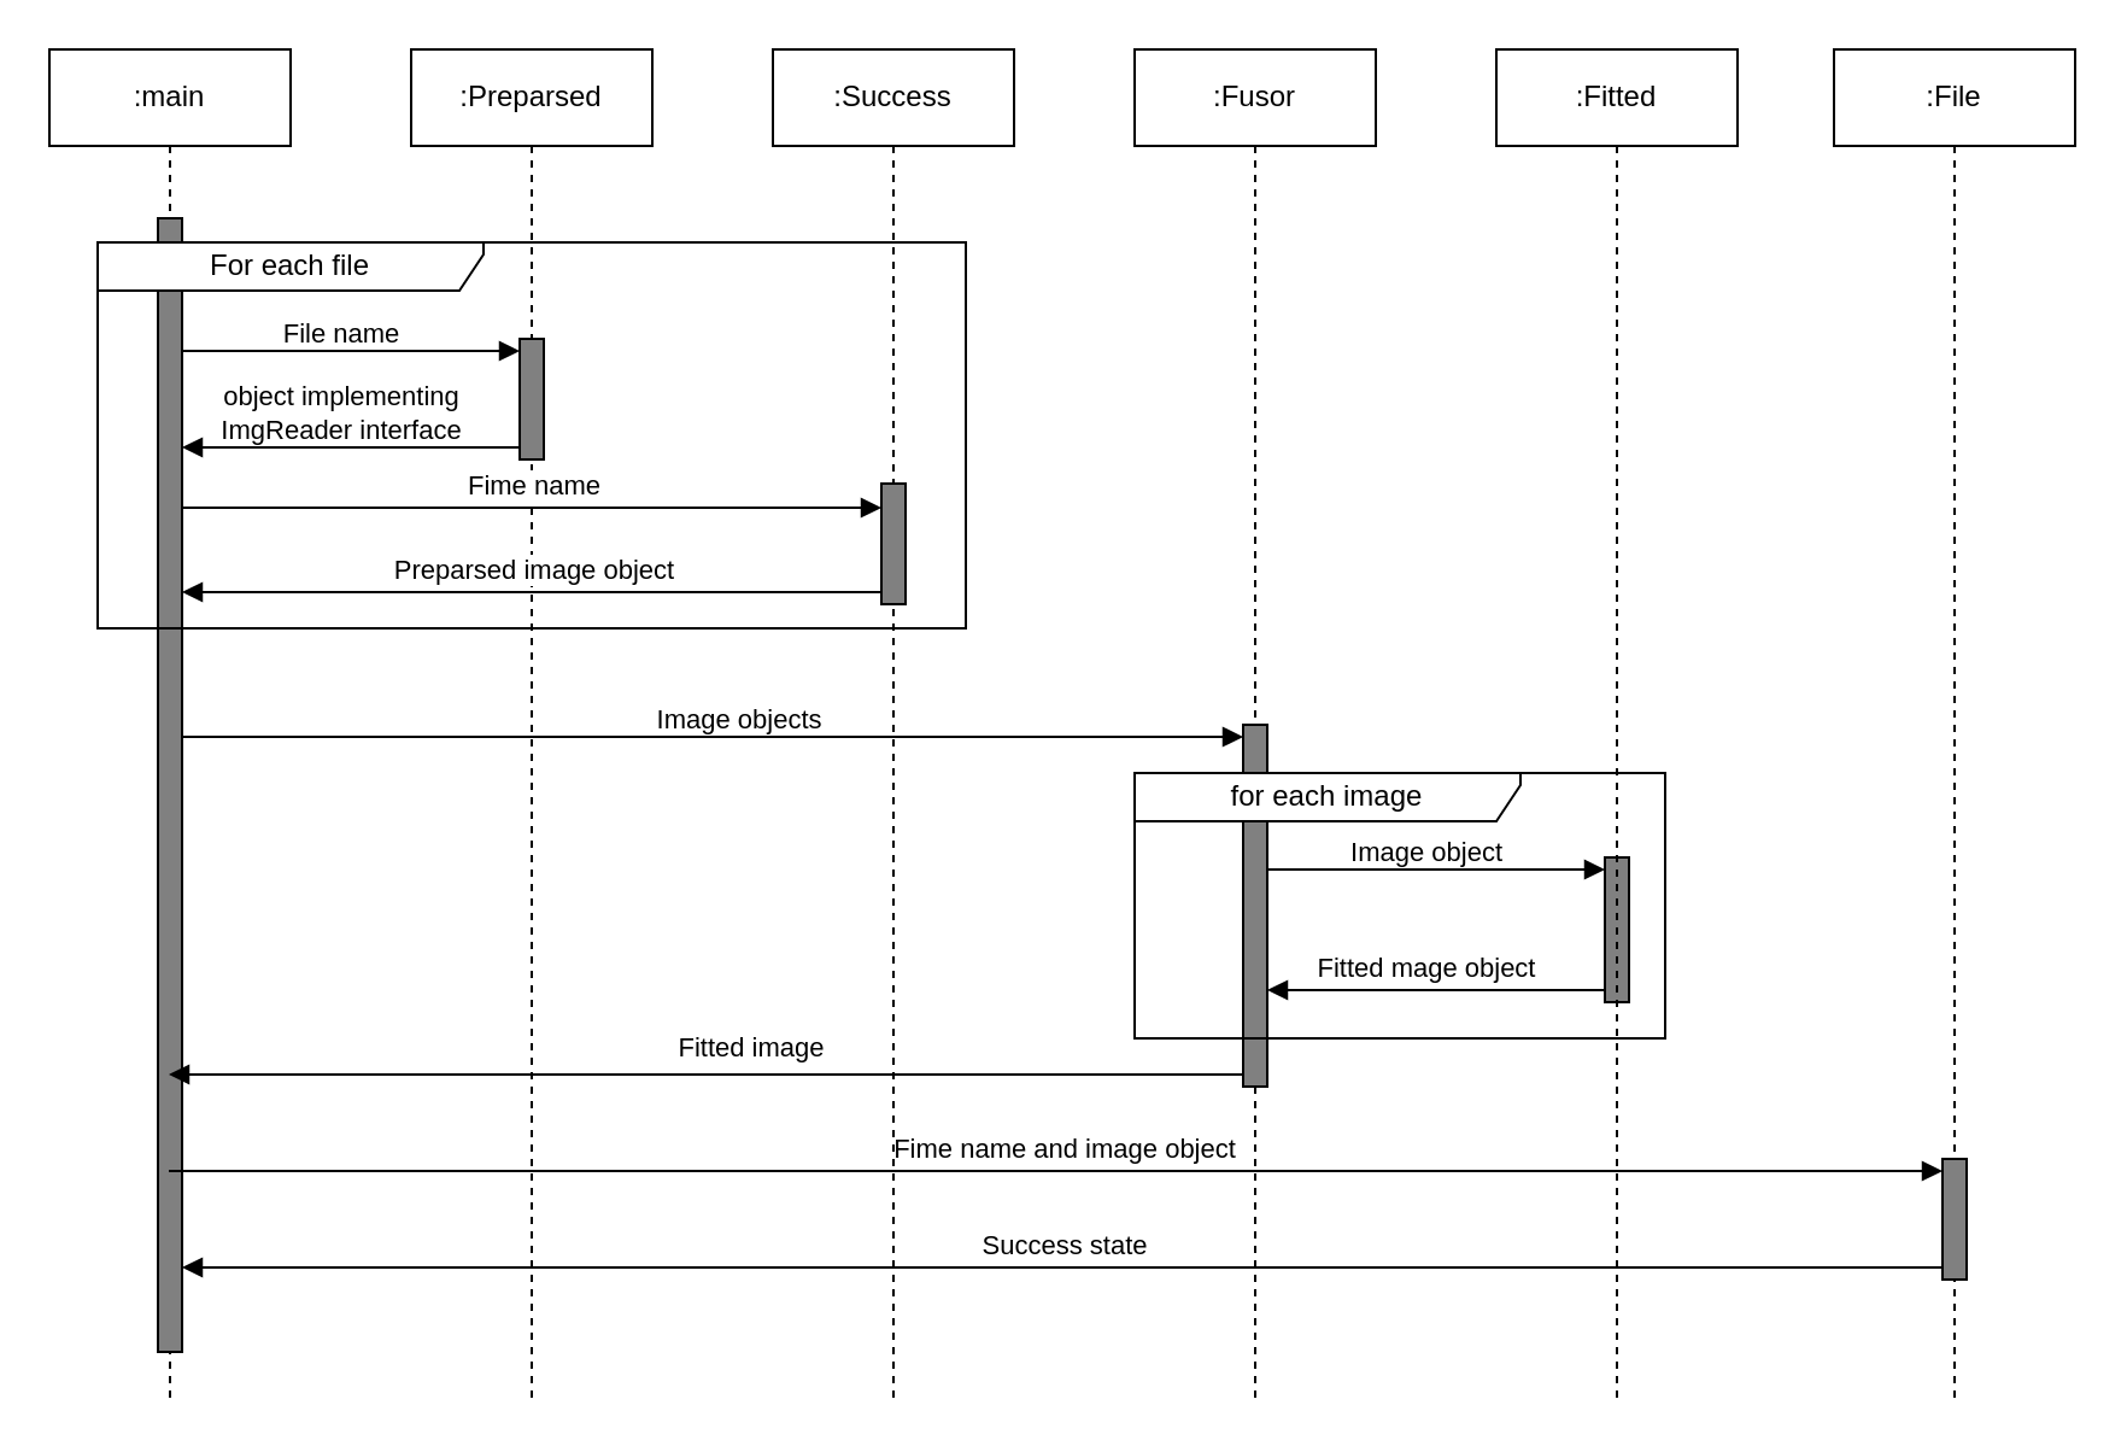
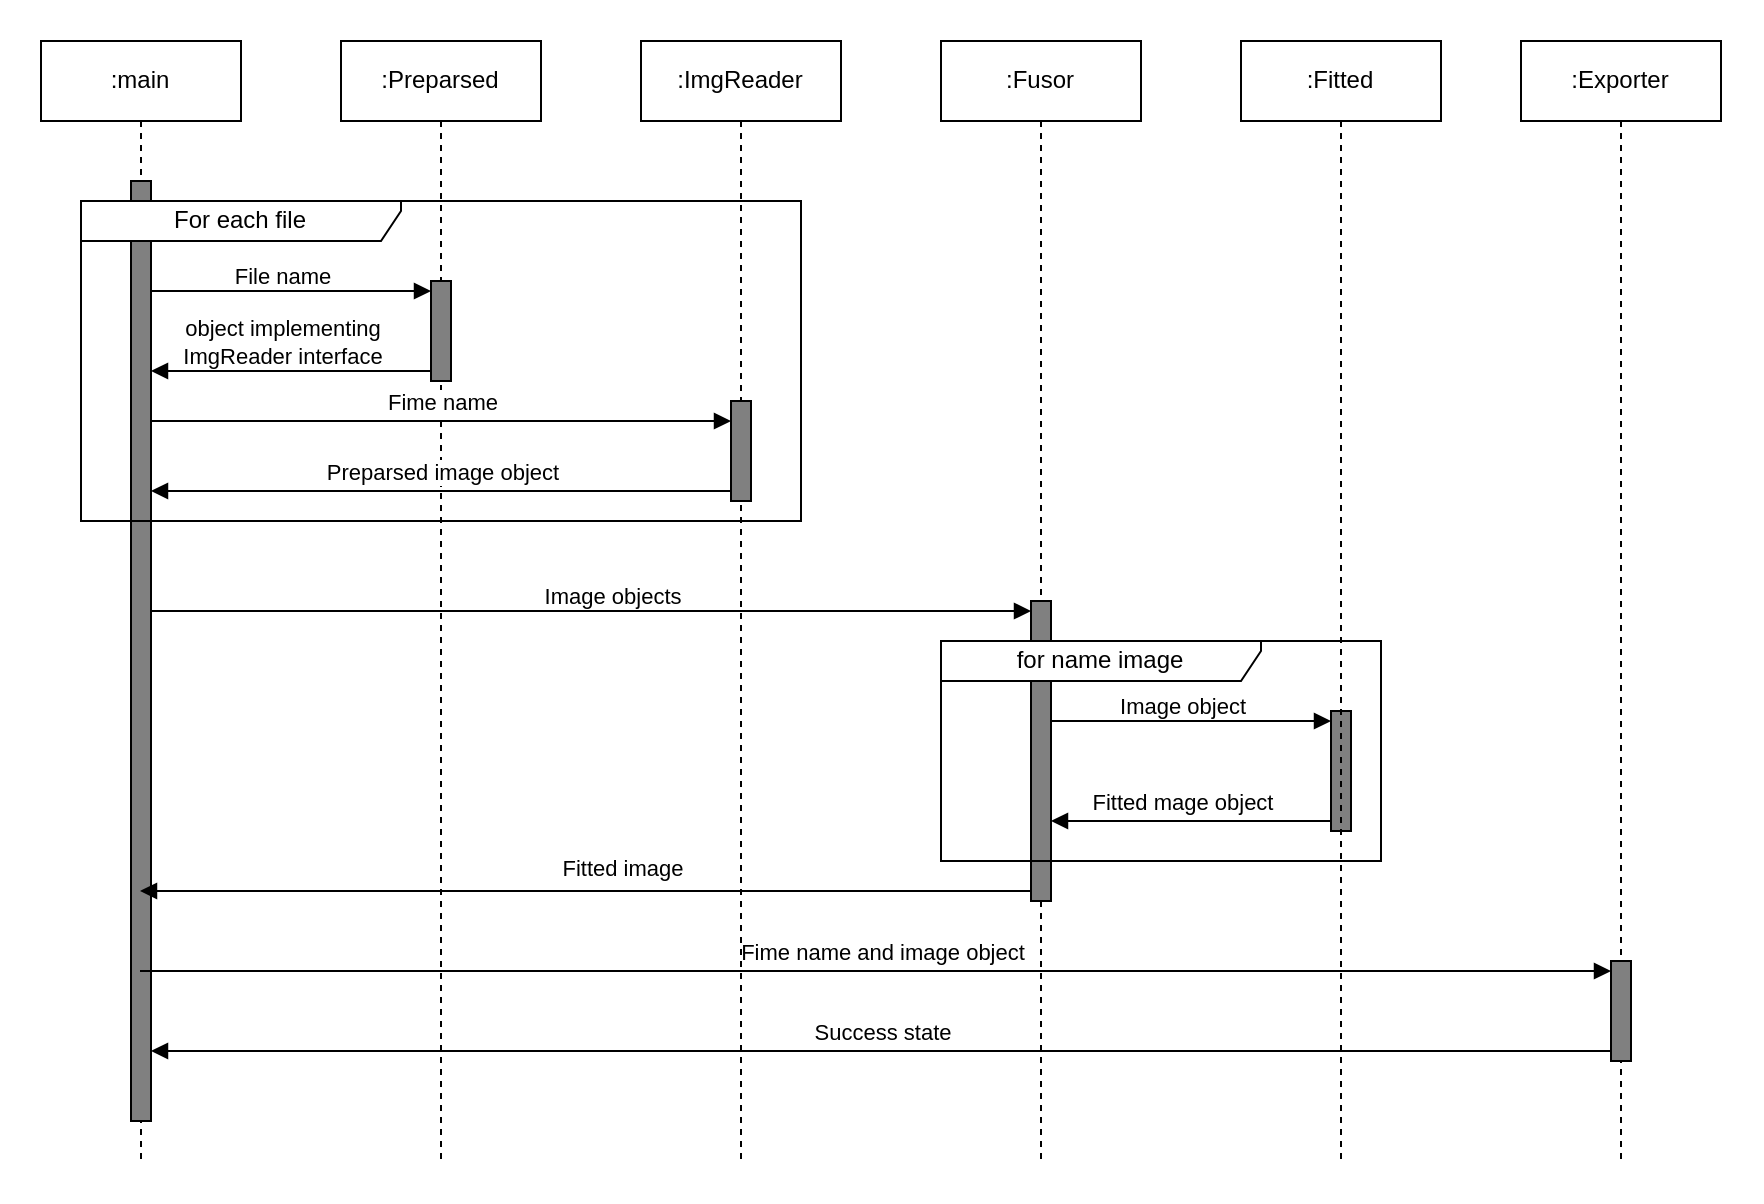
  <mxCell id="0" />
  <mxCell id="1" parent="0" />
  <mxCell id="2" value=":main" style="shape=umlLifeline;perimeter=lifelinePerimeter;whiteSpace=wrap;html=1;container=1;dropTarget=0;collapsible=0;recursiveResize=0;outlineConnect=0;portConstraint=eastwest;newEdgeStyle={&quot;edgeStyle&quot;:&quot;elbowEdgeStyle&quot;,&quot;elbow&quot;:&quot;vertical&quot;,&quot;curved&quot;:0,&quot;rounded&quot;:0};" parent="1" vertex="1"><mxGeometry x="20" y="20" width="100" height="560" as="geometry" /></mxCell>
  <mxCell id="3" value="" style="html=1;points=[[0,0,0,0,5],[0,1,0,0,-5],[1,0,0,0,5],[1,1,0,0,-5]];perimeter=orthogonalPerimeter;outlineConnect=0;targetShapes=umlLifeline;portConstraint=eastwest;newEdgeStyle={&quot;curved&quot;:0,&quot;rounded&quot;:0};fillColor=#808080;" parent="2" vertex="1"><mxGeometry x="45" y="70" width="10" height="470" as="geometry" /></mxCell>
  <mxCell id="4" value=":Preparsed" style="shape=umlLifeline;perimeter=lifelinePerimeter;whiteSpace=wrap;html=1;container=1;dropTarget=0;collapsible=0;recursiveResize=0;outlineConnect=0;portConstraint=eastwest;newEdgeStyle={&quot;edgeStyle&quot;:&quot;elbowEdgeStyle&quot;,&quot;elbow&quot;:&quot;vertical&quot;,&quot;curved&quot;:0,&quot;rounded&quot;:0};" parent="1" vertex="1"><mxGeometry x="170" y="20" width="100" height="560" as="geometry" /></mxCell>
- <mxCell id="5" value=":Success" style="shape=umlLifeline;perimeter=lifelinePerimeter;whiteSpace=wrap;html=1;container=1;dropTarget=0;collapsible=0;recursiveResize=0;outlineConnect=0;portConstraint=eastwest;newEdgeStyle={&quot;edgeStyle&quot;:&quot;elbowEdgeStyle&quot;,&quot;elbow&quot;:&quot;vertical&quot;,&quot;curved&quot;:0,&quot;rounded&quot;:0};" parent="1" vertex="1"><mxGeometry x="320" y="20" width="100" height="560" as="geometry" /></mxCell>
+ <mxCell id="5" value=":ImgReader" style="shape=umlLifeline;perimeter=lifelinePerimeter;whiteSpace=wrap;html=1;container=1;dropTarget=0;collapsible=0;recursiveResize=0;outlineConnect=0;portConstraint=eastwest;newEdgeStyle={&quot;edgeStyle&quot;:&quot;elbowEdgeStyle&quot;,&quot;elbow&quot;:&quot;vertical&quot;,&quot;curved&quot;:0,&quot;rounded&quot;:0};" parent="1" vertex="1"><mxGeometry x="320" y="20" width="100" height="560" as="geometry" /></mxCell>
  <mxCell id="6" value=":Fusor" style="shape=umlLifeline;perimeter=lifelinePerimeter;whiteSpace=wrap;html=1;container=1;dropTarget=0;collapsible=0;recursiveResize=0;outlineConnect=0;portConstraint=eastwest;newEdgeStyle={&quot;edgeStyle&quot;:&quot;elbowEdgeStyle&quot;,&quot;elbow&quot;:&quot;vertical&quot;,&quot;curved&quot;:0,&quot;rounded&quot;:0};" parent="1" vertex="1"><mxGeometry x="470" y="20" width="100" height="560" as="geometry" /></mxCell>
  <mxCell id="7" value="" style="html=1;points=[[0,0,0,0,5],[0,1,0,0,-5],[1,0,0,0,5],[1,1,0,0,-5]];perimeter=orthogonalPerimeter;outlineConnect=0;targetShapes=umlLifeline;portConstraint=eastwest;newEdgeStyle={&quot;curved&quot;:0,&quot;rounded&quot;:0};fillColor=#808080;" parent="6" vertex="1"><mxGeometry x="45" y="280" width="10" height="150" as="geometry" /></mxCell>
  <mxCell id="8" value="" style="html=1;points=[[0,0,0,0,5],[0,1,0,0,-5],[1,0,0,0,5],[1,1,0,0,-5]];perimeter=orthogonalPerimeter;outlineConnect=0;targetShapes=umlLifeline;portConstraint=eastwest;newEdgeStyle={&quot;curved&quot;:0,&quot;rounded&quot;:0};fillColor=#808080;" vertex="1" parent="6"><mxGeometry x="195" y="335" width="10" height="60" as="geometry" /></mxCell>
- <mxCell id="9" value="for each image" style="shape=umlFrame;whiteSpace=wrap;html=1;pointerEvents=0;recursiveResize=0;container=1;collapsible=0;width=160;height=20;" vertex="1" parent="6"><mxGeometry y="300" width="220" height="110" as="geometry" /></mxCell>
+ <mxCell id="9" value="for name image" style="shape=umlFrame;whiteSpace=wrap;html=1;pointerEvents=0;recursiveResize=0;container=1;collapsible=0;width=160;height=20;" vertex="1" parent="6"><mxGeometry y="300" width="220" height="110" as="geometry" /></mxCell>
  <mxCell id="10" value="" style="html=1;verticalAlign=bottom;labelBackgroundColor=none;endArrow=block;endFill=1;rounded=0;entryX=0;entryY=0;entryDx=0;entryDy=5;entryPerimeter=0;" edge="1" parent="6" source="7" target="8"><mxGeometry width="160" relative="1" as="geometry"><mxPoint x="76" y="340" as="sourcePoint" /><mxPoint x="216" y="340" as="targetPoint" /></mxGeometry></mxCell>
  <mxCell id="11" value="Image object" style="edgeLabel;html=1;align=center;verticalAlign=middle;resizable=0;points=[];" vertex="1" connectable="0" parent="10"><mxGeometry x="0.1" y="-2" relative="1" as="geometry"><mxPoint x="-12" y="-10" as="offset" /></mxGeometry></mxCell>
  <mxCell id="12" value="" style="html=1;verticalAlign=bottom;labelBackgroundColor=none;endArrow=block;endFill=1;rounded=0;exitX=0;exitY=1;exitDx=0;exitDy=-5;exitPerimeter=0;" edge="1" parent="6" source="8" target="7"><mxGeometry width="160" relative="1" as="geometry"><mxPoint x="215" y="390" as="sourcePoint" /><mxPoint x="75" y="390" as="targetPoint" /></mxGeometry></mxCell>
  <mxCell id="13" value="Fitted mage object" style="edgeLabel;html=1;align=center;verticalAlign=middle;resizable=0;points=[];" vertex="1" connectable="0" parent="12"><mxGeometry x="0.1" y="-2" relative="1" as="geometry"><mxPoint x="2" y="-8" as="offset" /></mxGeometry></mxCell>
  <mxCell id="14" value=":Fitted" style="shape=umlLifeline;perimeter=lifelinePerimeter;whiteSpace=wrap;html=1;container=1;dropTarget=0;collapsible=0;recursiveResize=0;outlineConnect=0;portConstraint=eastwest;newEdgeStyle={&quot;edgeStyle&quot;:&quot;elbowEdgeStyle&quot;,&quot;elbow&quot;:&quot;vertical&quot;,&quot;curved&quot;:0,&quot;rounded&quot;:0};" parent="1" vertex="1"><mxGeometry x="620" y="20" width="100" height="560" as="geometry" /></mxCell>
- <mxCell id="15" value=":File" style="shape=umlLifeline;perimeter=lifelinePerimeter;whiteSpace=wrap;html=1;container=1;dropTarget=0;collapsible=0;recursiveResize=0;outlineConnect=0;portConstraint=eastwest;newEdgeStyle={&quot;edgeStyle&quot;:&quot;elbowEdgeStyle&quot;,&quot;elbow&quot;:&quot;vertical&quot;,&quot;curved&quot;:0,&quot;rounded&quot;:0};" parent="1" vertex="1"><mxGeometry x="760" y="20" width="100" height="560" as="geometry" /></mxCell>
+ <mxCell id="15" value=":Exporter" style="shape=umlLifeline;perimeter=lifelinePerimeter;whiteSpace=wrap;html=1;container=1;dropTarget=0;collapsible=0;recursiveResize=0;outlineConnect=0;portConstraint=eastwest;newEdgeStyle={&quot;edgeStyle&quot;:&quot;elbowEdgeStyle&quot;,&quot;elbow&quot;:&quot;vertical&quot;,&quot;curved&quot;:0,&quot;rounded&quot;:0};" parent="1" vertex="1"><mxGeometry x="760" y="20" width="100" height="560" as="geometry" /></mxCell>
  <mxCell id="16" value="" style="html=1;points=[[0,0,0,0,5],[0,1,0,0,-5],[1,0,0,0,5],[1,1,0,0,-5]];perimeter=orthogonalPerimeter;outlineConnect=0;targetShapes=umlLifeline;portConstraint=eastwest;newEdgeStyle={&quot;curved&quot;:0,&quot;rounded&quot;:0};fillColor=#808080;" parent="15" vertex="1"><mxGeometry x="45" y="460" width="10" height="50" as="geometry" /></mxCell>
  <mxCell id="17" value="For each file" style="shape=umlFrame;whiteSpace=wrap;html=1;pointerEvents=0;recursiveResize=0;container=1;collapsible=0;width=160;height=20;" vertex="1" parent="1"><mxGeometry x="40" y="100" width="360" height="160" as="geometry" /></mxCell>
  <mxCell id="18" value="" style="html=1;points=[[0,0,0,0,5],[0,1,0,0,-5],[1,0,0,0,5],[1,1,0,0,-5]];perimeter=orthogonalPerimeter;outlineConnect=0;targetShapes=umlLifeline;portConstraint=eastwest;newEdgeStyle={&quot;curved&quot;:0,&quot;rounded&quot;:0};fillColor=#808080;" parent="17" vertex="1"><mxGeometry x="175" y="40" width="10" height="50" as="geometry" /></mxCell>
  <mxCell id="19" value="" style="html=1;points=[[0,0,0,0,5],[0,1,0,0,-5],[1,0,0,0,5],[1,1,0,0,-5]];perimeter=orthogonalPerimeter;outlineConnect=0;targetShapes=umlLifeline;portConstraint=eastwest;newEdgeStyle={&quot;curved&quot;:0,&quot;rounded&quot;:0};fillColor=#808080;" parent="17" vertex="1"><mxGeometry x="325" y="100" width="10" height="50" as="geometry" /></mxCell>
  <mxCell id="20" value="" style="html=1;verticalAlign=bottom;labelBackgroundColor=none;endArrow=block;endFill=1;rounded=0;entryX=0;entryY=0;entryDx=0;entryDy=5;entryPerimeter=0;" edge="1" parent="1" source="3" target="18"><mxGeometry width="160" relative="1" as="geometry"><mxPoint x="75" y="173" as="sourcePoint" /><mxPoint x="215" y="173" as="targetPoint" /></mxGeometry></mxCell>
  <mxCell id="21" value="File name" style="edgeLabel;html=1;align=center;verticalAlign=middle;resizable=0;points=[];" vertex="1" connectable="0" parent="20"><mxGeometry x="0.1" y="-2" relative="1" as="geometry"><mxPoint x="-12" y="-10" as="offset" /></mxGeometry></mxCell>
  <mxCell id="22" value="" style="html=1;verticalAlign=bottom;labelBackgroundColor=none;endArrow=block;endFill=1;rounded=0;exitX=0;exitY=1;exitDx=0;exitDy=-5;exitPerimeter=0;" edge="1" parent="1" source="18" target="3"><mxGeometry width="160" relative="1" as="geometry"><mxPoint x="110" y="270" as="sourcePoint" /><mxPoint x="250" y="270" as="targetPoint" /></mxGeometry></mxCell>
  <mxCell id="23" value="object implementing&lt;br&gt;ImgReader interface" style="edgeLabel;html=1;align=center;verticalAlign=middle;resizable=0;points=[];" vertex="1" connectable="0" parent="22"><mxGeometry x="0.129" y="-1" relative="1" as="geometry"><mxPoint x="4" y="-14" as="offset" /></mxGeometry></mxCell>
  <mxCell id="24" value="" style="html=1;verticalAlign=bottom;labelBackgroundColor=none;endArrow=block;endFill=1;rounded=0;" edge="1" parent="1"><mxGeometry width="160" relative="1" as="geometry"><mxPoint x="75" y="210" as="sourcePoint" /><mxPoint x="365" y="210" as="targetPoint" /></mxGeometry></mxCell>
  <mxCell id="25" value="Fime name" style="edgeLabel;html=1;align=center;verticalAlign=middle;resizable=0;points=[];" vertex="1" connectable="0" parent="24"><mxGeometry x="0.152" relative="1" as="geometry"><mxPoint x="-22" y="-10" as="offset" /></mxGeometry></mxCell>
  <mxCell id="26" value="" style="html=1;verticalAlign=bottom;labelBackgroundColor=none;endArrow=block;endFill=1;rounded=0;exitX=0;exitY=1;exitDx=0;exitDy=-5;exitPerimeter=0;" edge="1" parent="1" source="19" target="3"><mxGeometry width="160" relative="1" as="geometry"><mxPoint x="130" y="315" as="sourcePoint" /><mxPoint x="420" y="314.5" as="targetPoint" /></mxGeometry></mxCell>
  <mxCell id="27" value="Preparsed image object" style="edgeLabel;html=1;align=center;verticalAlign=middle;resizable=0;points=[];" vertex="1" connectable="0" parent="26"><mxGeometry x="0.152" relative="1" as="geometry"><mxPoint x="22" y="-10" as="offset" /></mxGeometry></mxCell>
  <mxCell id="28" value="" style="html=1;verticalAlign=bottom;labelBackgroundColor=none;endArrow=block;endFill=1;rounded=0;entryX=0;entryY=0;entryDx=0;entryDy=5;entryPerimeter=0;" edge="1" parent="1" source="2" target="16"><mxGeometry width="160" relative="1" as="geometry"><mxPoint x="70" y="480" as="sourcePoint" /><mxPoint x="804.5" y="480" as="targetPoint" /></mxGeometry></mxCell>
  <mxCell id="29" value="Fime name and image object" style="edgeLabel;html=1;align=center;verticalAlign=middle;resizable=0;points=[];" vertex="1" connectable="0" parent="28"><mxGeometry x="0.152" relative="1" as="geometry"><mxPoint x="-53" y="-10" as="offset" /></mxGeometry></mxCell>
  <mxCell id="30" value="" style="html=1;verticalAlign=bottom;labelBackgroundColor=none;endArrow=block;endFill=1;rounded=0;exitX=0;exitY=1;exitDx=0;exitDy=-5;exitPerimeter=0;" edge="1" parent="1" source="16" target="3"><mxGeometry width="160" relative="1" as="geometry"><mxPoint x="760" y="520" as="sourcePoint" /><mxPoint x="470" y="520" as="targetPoint" /></mxGeometry></mxCell>
  <mxCell id="31" value="Success state" style="edgeLabel;html=1;align=center;verticalAlign=middle;resizable=0;points=[];" vertex="1" connectable="0" parent="30"><mxGeometry x="0.152" relative="1" as="geometry"><mxPoint x="55" y="-10" as="offset" /></mxGeometry></mxCell>
  <mxCell id="32" value="" style="html=1;verticalAlign=bottom;labelBackgroundColor=none;endArrow=block;endFill=1;rounded=0;entryX=0;entryY=0;entryDx=0;entryDy=5;entryPerimeter=0;" edge="1" parent="1" source="3" target="7"><mxGeometry width="160" relative="1" as="geometry"><mxPoint x="70" y="310" as="sourcePoint" /><mxPoint x="515" y="303" as="targetPoint" /></mxGeometry></mxCell>
  <mxCell id="33" value="Image objects" style="edgeLabel;html=1;align=center;verticalAlign=middle;resizable=0;points=[];" vertex="1" connectable="0" parent="32"><mxGeometry x="0.1" y="-2" relative="1" as="geometry"><mxPoint x="-12" y="-10" as="offset" /></mxGeometry></mxCell>
  <mxCell id="34" value="" style="html=1;verticalAlign=bottom;labelBackgroundColor=none;endArrow=block;endFill=1;rounded=0;exitX=0;exitY=1;exitDx=0;exitDy=-5;exitPerimeter=0;" edge="1" parent="1" source="7" target="2"><mxGeometry width="160" relative="1" as="geometry"><mxPoint x="430" y="420" as="sourcePoint" /><mxPoint x="150" y="410" as="targetPoint" /></mxGeometry></mxCell>
  <mxCell id="35" value="Fitted image" style="edgeLabel;html=1;align=center;verticalAlign=middle;resizable=0;points=[];" vertex="1" connectable="0" parent="34"><mxGeometry x="0.1" y="-2" relative="1" as="geometry"><mxPoint x="40" y="-10" as="offset" /></mxGeometry></mxCell>
